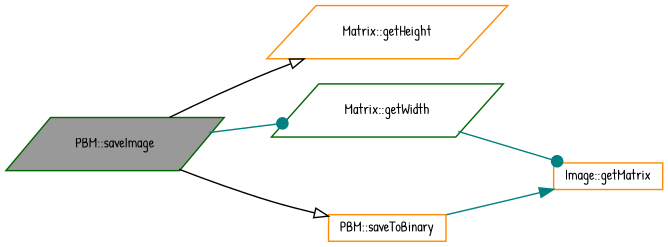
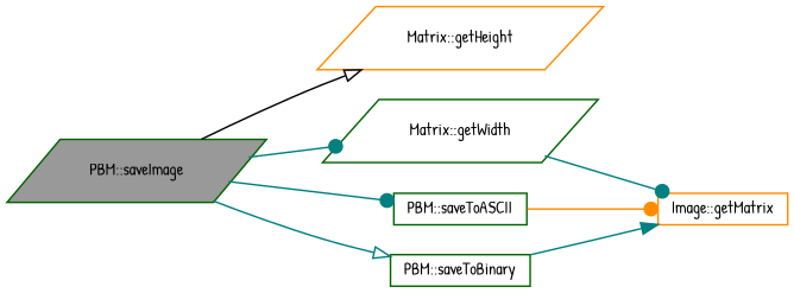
  digraph {
    fontname="Patrick Hand"
    rankdir=LR
    node [color=darkgreen fillcolor=white fontname="Patrick Hand" fontsize=10 shape=parallelogram style=filled]
    edge [arrowhead=dot color=teal fontname="Patrick Hand" fontsize=10 labelfontname=Helvetica labelfontsize=10 style=solid]
    n1 [fillcolor=grey60 fontcolor=black height=0.2 label="PBM::saveImage" width=0.4]
    n2 [color=darkorange height=0.2 label="Matrix::getHeight" width=0.4]
    n3 [height=0.2 label="Matrix::getWidth" width=0.4]
-   n5 [color=darkorange height=0.2 label="PBM::saveToBinary" shape=box width=0.4]
+   n4 [height=0.2 label="PBM::saveToASCII" shape=box width=0.4]
+   n5 [height=0.2 label="PBM::saveToBinary" shape=box width=0.4]
    n6 [color=darkorange height=0.2 label="Image::getMatrix" shape=box width=0.4]
    n1 -> n2 [arrowhead=onormal color=black]
    n1 -> n3
-   n1 -> n5 [arrowhead=onormal color=black]
+   n1 -> n4
+   n1 -> n5 [arrowhead=onormal]
    n3 -> n6
+   n4 -> n6 [color=darkorange]
    n5 -> n6 [arrowhead=normal]
  }
